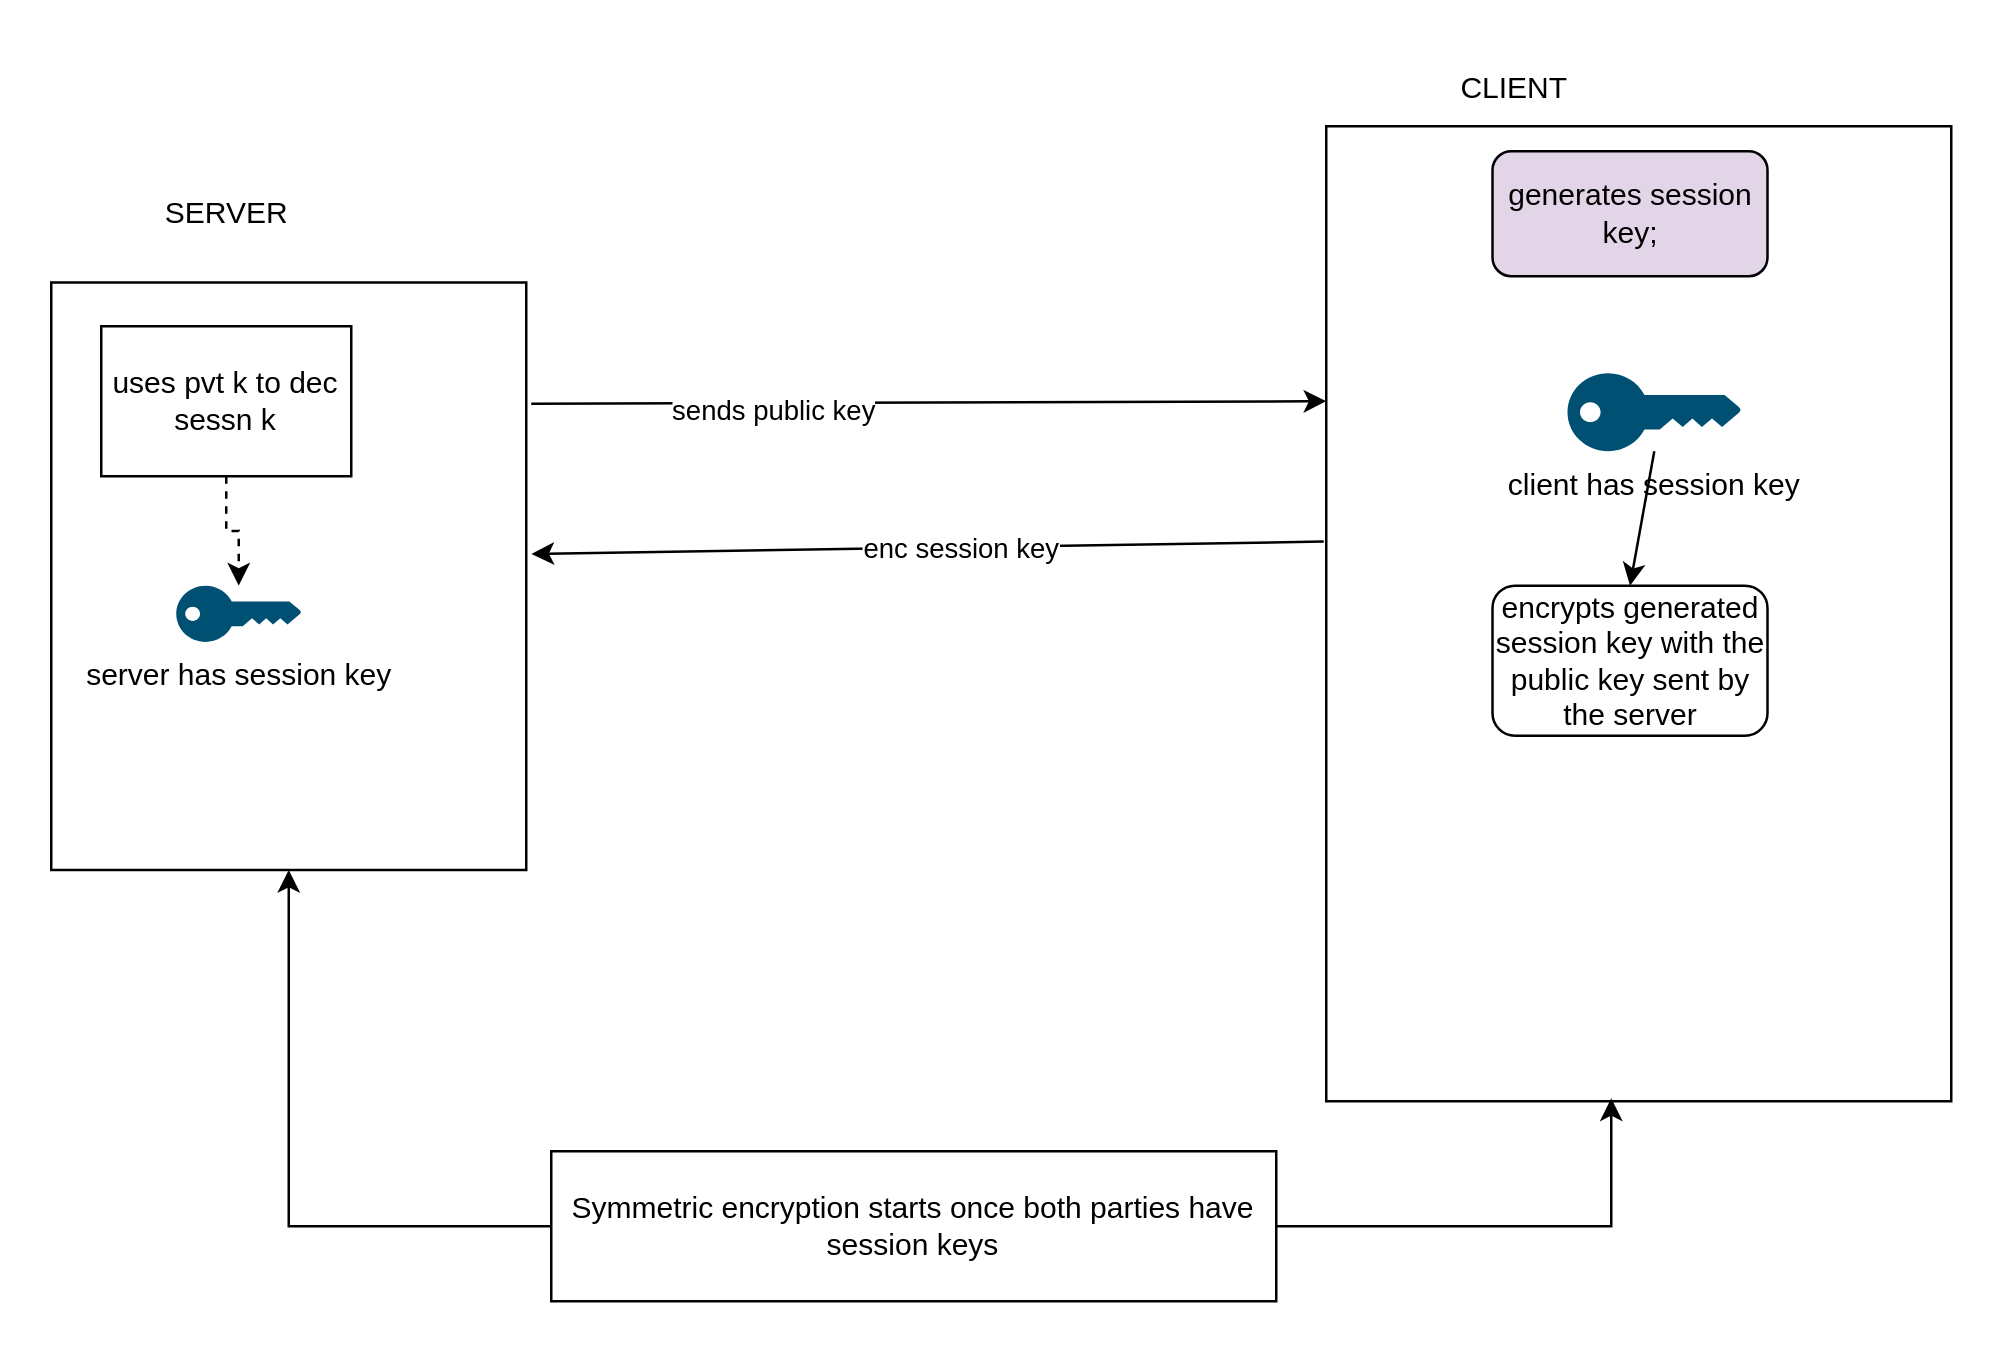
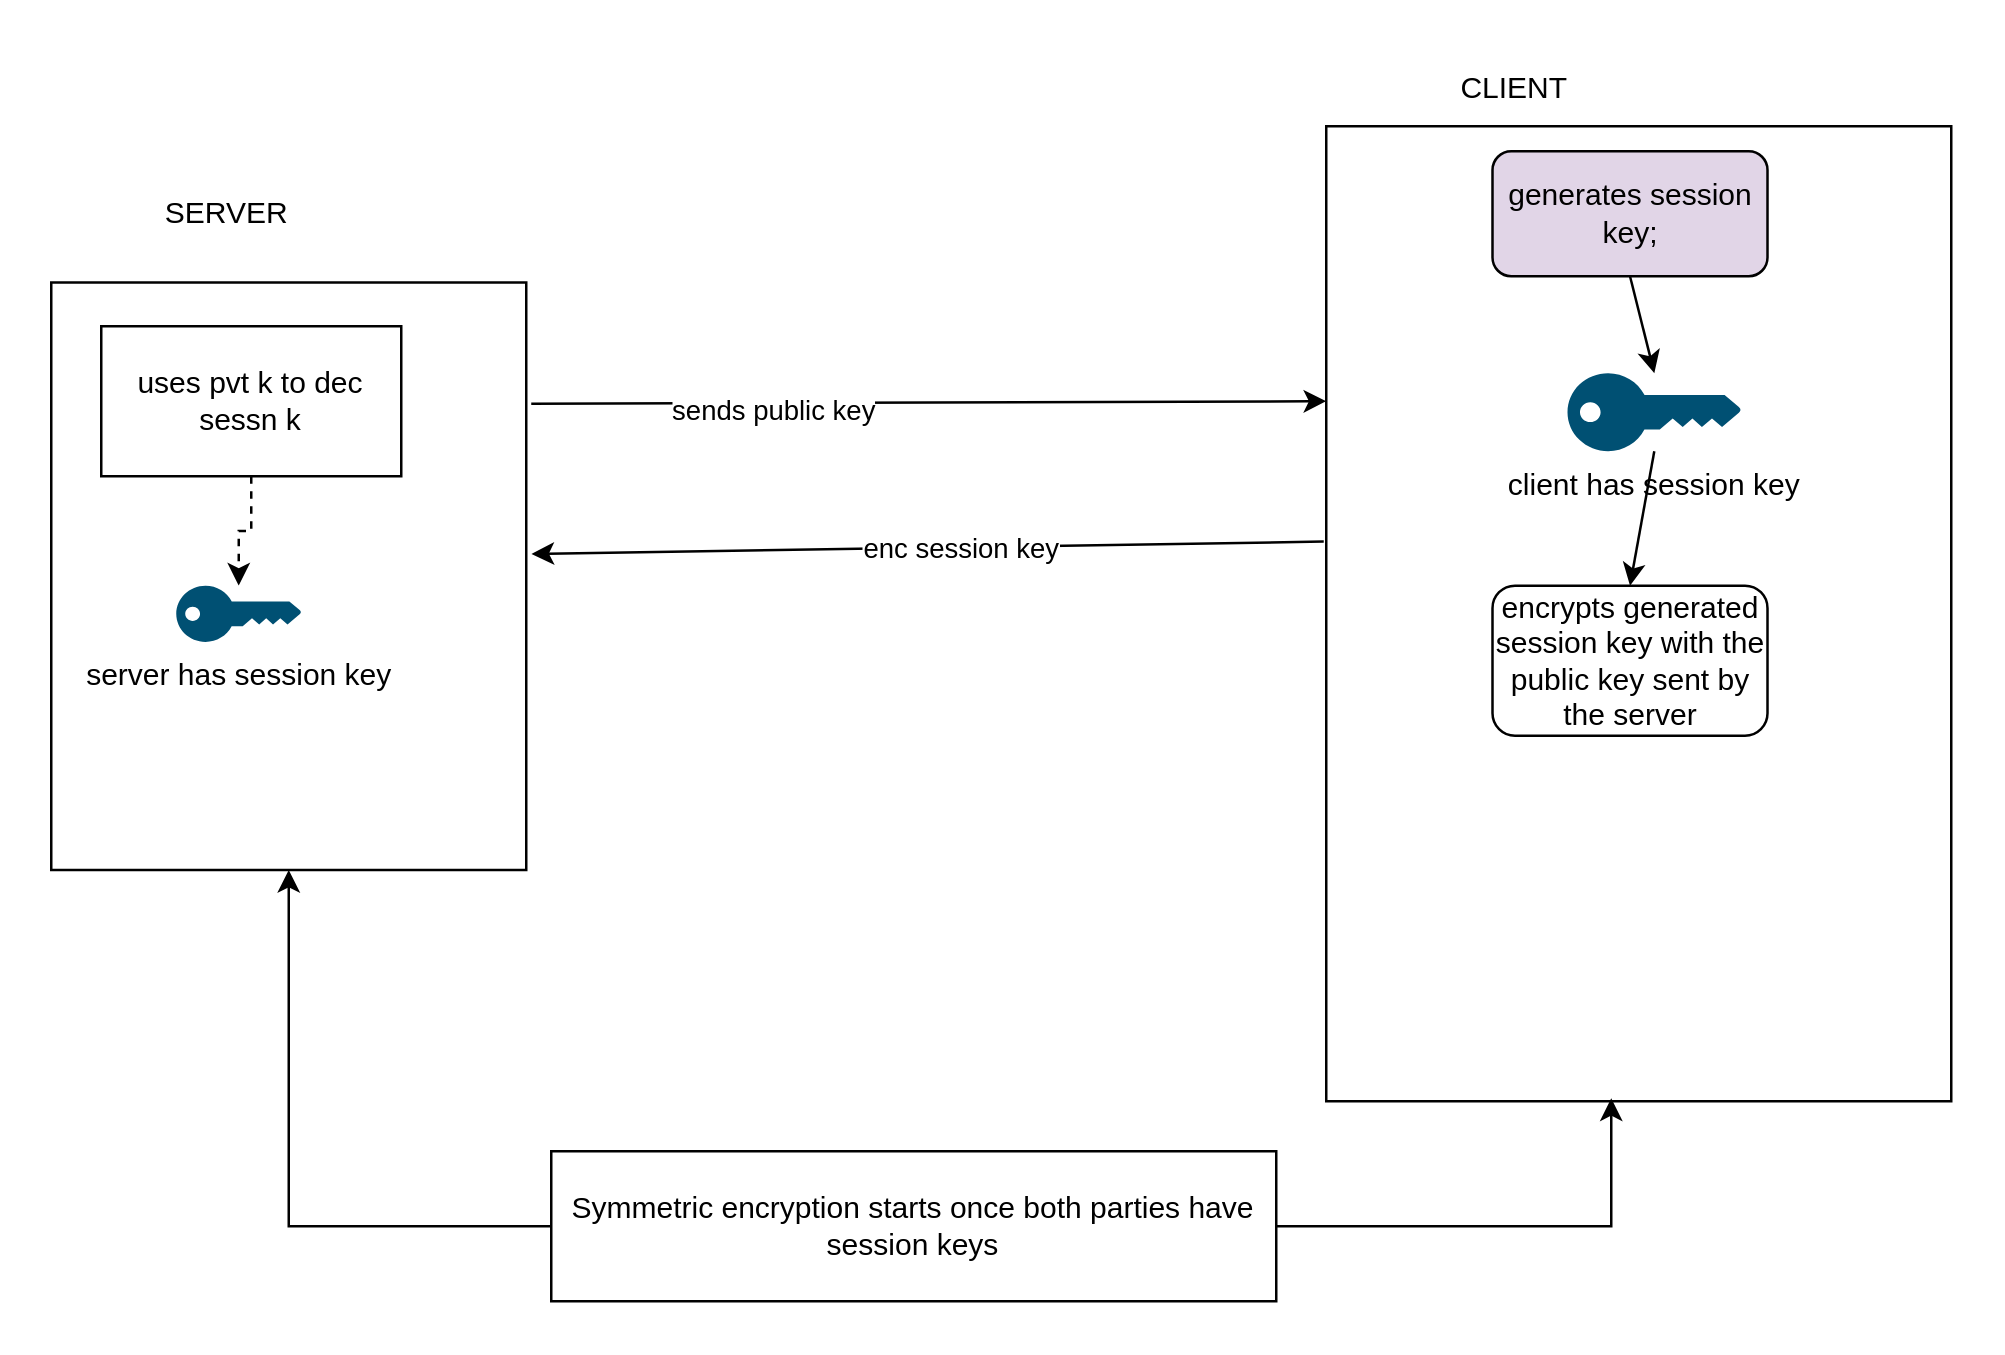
  <mxCell id="0" />
  <mxCell id="1" parent="0" />
  <mxCell id="2" value="" style="rounded=0;whiteSpace=wrap;html=1;" vertex="1" parent="1"><mxGeometry x="20" y="112.5" width="190" height="235" as="geometry" /></mxCell>
  <mxCell id="3" value="" style="rounded=0;whiteSpace=wrap;html=1;" vertex="1" parent="1"><mxGeometry x="530" y="50" width="250" height="390" as="geometry" /></mxCell>
  <mxCell id="4" value="" style="endArrow=classic;html=1;rounded=0;exitX=1.025;exitY=0.419;exitDx=0;exitDy=0;exitPerimeter=0;" edge="1" parent="1"><mxGeometry width="50" height="50" relative="1" as="geometry"><mxPoint x="212" y="161.02" as="sourcePoint" /><mxPoint x="530" y="160" as="targetPoint" /></mxGeometry></mxCell>
  <mxCell id="5" value="sends public key" style="edgeLabel;html=1;align=center;verticalAlign=middle;resizable=0;points=[];" vertex="1" connectable="0" parent="4"><mxGeometry x="-0.397" y="-3" relative="1" as="geometry"><mxPoint as="offset" /></mxGeometry></mxCell>
  <mxCell id="6" value="generates session key;" style="rounded=1;whiteSpace=wrap;html=1;fillColor=#e1d5e7;" vertex="1" parent="1"><mxGeometry x="596.5" y="60" width="110" height="50" as="geometry" /></mxCell>
  <mxCell id="7" value="encrypts generated session key with the public key sent by the server" style="rounded=1;whiteSpace=wrap;html=1;" vertex="1" parent="1"><mxGeometry x="596.5" y="233.75" width="110" height="60" as="geometry" /></mxCell>
  <mxCell id="8" value="" style="endArrow=classic;html=1;rounded=0;entryX=0.5;entryY=0;entryDx=0;entryDy=0;exitX=0.5;exitY=1;exitDx=0;exitDy=0;" edge="1" parent="1" source="17" target="7"><mxGeometry width="50" height="50" relative="1" as="geometry"><mxPoint x="470" y="200" as="sourcePoint" /><mxPoint x="490" y="180" as="targetPoint" /></mxGeometry></mxCell>
  <mxCell id="9" value="" style="endArrow=classic;html=1;rounded=0;exitX=-0.004;exitY=0.426;exitDx=0;exitDy=0;exitPerimeter=0;entryX=1.011;entryY=0.462;entryDx=0;entryDy=0;entryPerimeter=0;" edge="1" parent="1" source="3" target="2"><mxGeometry width="50" height="50" relative="1" as="geometry"><mxPoint x="440" y="230" as="sourcePoint" /><mxPoint x="490" y="180" as="targetPoint" /></mxGeometry></mxCell>
  <mxCell id="10" value="enc session key" style="edgeLabel;html=1;align=center;verticalAlign=middle;resizable=0;points=[];" vertex="1" connectable="0" parent="9"><mxGeometry x="-0.079" relative="1" as="geometry"><mxPoint as="offset" /></mxGeometry></mxCell>
  <mxCell id="11" value="CLIENT" style="text;html=1;align=center;verticalAlign=middle;resizable=0;points=[];autosize=1;strokeColor=none;fillColor=none;" vertex="1" parent="1"><mxGeometry x="570" y="20" width="70" height="30" as="geometry" /></mxCell>
  <mxCell id="12" value="SERVER" style="text;html=1;align=center;verticalAlign=middle;resizable=0;points=[];autosize=1;strokeColor=none;fillColor=none;" vertex="1" parent="1"><mxGeometry x="55" y="70" width="70" height="30" as="geometry" /></mxCell>
  <mxCell id="13" value="" style="edgeStyle=orthogonalEdgeStyle;rounded=0;orthogonalLoop=1;jettySize=auto;html=1;dashed=1;" edge="1" parent="1" source="14" target="15"><mxGeometry relative="1" as="geometry" /></mxCell>
- <mxCell id="14" value="uses pvt k to dec sessn k" style="rounded=0;whiteSpace=wrap;html=1;" vertex="1" parent="1"><mxGeometry x="40" y="130" width="100" height="60" as="geometry" /></mxCell>
+ <mxCell id="14" value="uses pvt k to dec sessn k" style="rounded=0;whiteSpace=wrap;html=1;" vertex="1" parent="1"><mxGeometry x="40" y="130" width="120" height="60" as="geometry" /></mxCell>
  <mxCell id="15" value="server has session key" style="points=[[0,0.5,0],[0.24,0,0],[0.5,0.28,0],[0.995,0.475,0],[0.5,0.72,0],[0.24,1,0]];verticalLabelPosition=bottom;sketch=0;html=1;verticalAlign=top;aspect=fixed;align=center;pointerEvents=1;shape=mxgraph.cisco19.key;fillColor=#005073;strokeColor=none;" vertex="1" parent="1"><mxGeometry x="70" y="233.75" width="50" height="22.5" as="geometry" /></mxCell>
+ <mxCell id="16" value="" style="endArrow=classic;html=1;rounded=0;entryX=0.5;entryY=0;entryDx=0;entryDy=0;exitX=0.5;exitY=1;exitDx=0;exitDy=0;" edge="1" parent="1" source="6" target="17"><mxGeometry width="50" height="50" relative="1" as="geometry"><mxPoint x="652" y="110" as="sourcePoint" /><mxPoint x="652" y="234" as="targetPoint" /></mxGeometry></mxCell>
  <mxCell id="17" value="client has session key" style="points=[[0,0.5,0],[0.24,0,0],[0.5,0.28,0],[0.995,0.475,0],[0.5,0.72,0],[0.24,1,0]];verticalLabelPosition=bottom;sketch=0;html=1;verticalAlign=top;aspect=fixed;align=center;pointerEvents=1;shape=mxgraph.cisco19.key;fillColor=#005073;strokeColor=none;" vertex="1" parent="1"><mxGeometry x="626.5" y="148.75" width="69.44" height="31.25" as="geometry" /></mxCell>
  <mxCell id="18" style="edgeStyle=orthogonalEdgeStyle;rounded=0;orthogonalLoop=1;jettySize=auto;html=1;" edge="1" parent="1" source="19" target="2"><mxGeometry relative="1" as="geometry" /></mxCell>
  <mxCell id="19" value="Symmetric encryption starts once both parties have session keys" style="rounded=0;whiteSpace=wrap;html=1;" vertex="1" parent="1"><mxGeometry x="220" y="460" width="290" height="60" as="geometry" /></mxCell>
  <mxCell id="20" style="edgeStyle=orthogonalEdgeStyle;rounded=0;orthogonalLoop=1;jettySize=auto;html=1;entryX=0.456;entryY=0.997;entryDx=0;entryDy=0;entryPerimeter=0;" edge="1" parent="1" source="19" target="3"><mxGeometry relative="1" as="geometry" /></mxCell>
